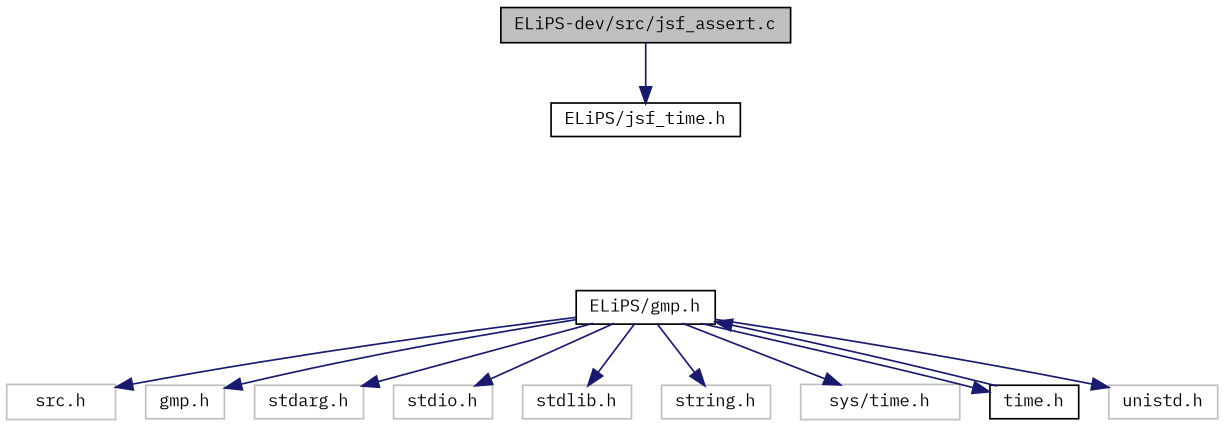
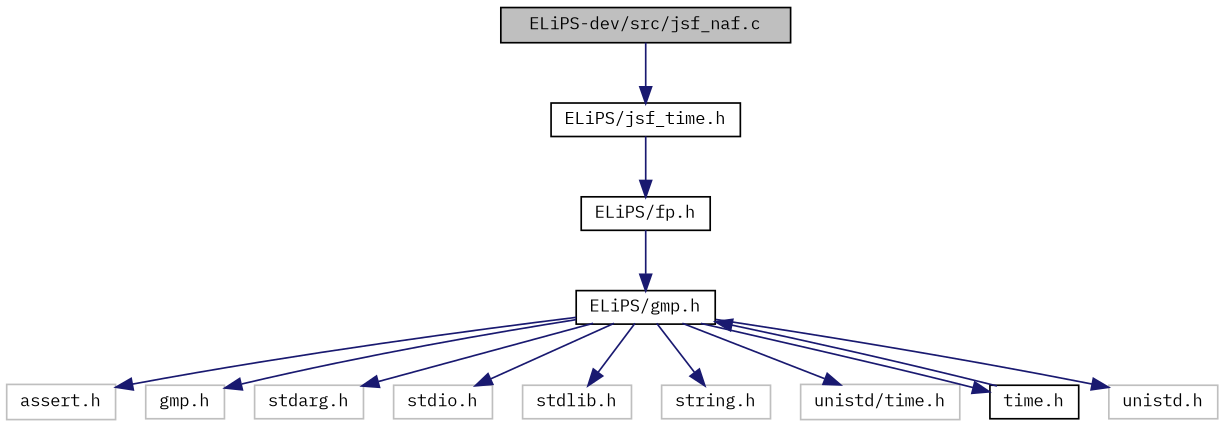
  digraph {
    fontname="IBM Plex Mono"
    node [color=grey75 fillcolor=white fontname="IBM Plex Mono" fontsize=10 shape=record style=filled]
    edge [color=midnightblue fontname="IBM Plex Mono" fontsize=10 labelfontname=Helvetica labelfontsize=10 style=solid]
-   n1 [color=black fillcolor=grey75 fontcolor=black height=0.2 label="ELiPS-dev/src/jsf_assert.c" width=0.4]
+   n1 [color=black fillcolor=grey75 fontcolor=black height=0.2 label="ELiPS-dev/src/jsf_naf.c" width=0.4]
    n2 [color=black height=0.2 label="ELiPS/jsf_time.h" width=0.4]
+   n3 [color=black height=0.2 label="ELiPS/fp.h" width=0.4]
    n4 [color=black height=0.2 label="ELiPS/gmp.h" width=0.4]
-   n5 [height=0.2 label="src.h" width=0.4]
+   n5 [height=0.2 label="assert.h" width=0.4]
    n6 [height=0.2 label="gmp.h" width=0.4]
    n7 [height=0.2 label="stdarg.h" width=0.4]
    n8 [height=0.2 label="stdio.h" width=0.4]
    n9 [height=0.2 label="stdlib.h" width=0.4]
    n10 [height=0.2 label="string.h" width=0.4]
-   n11 [height=0.2 label="sys/time.h" width=0.4]
+   n11 [height=0.2 label="unistd/time.h" width=0.4]
    n12 [color=black height=0.2 label="time.h" width=0.4]
    n13 [height=0.2 label="unistd.h" width=0.4]
    n1 -> n2
+   n2 -> n3
+   n3 -> n4
    n4 -> n5
    n4 -> n6
    n4 -> n7
    n4 -> n8
    n4 -> n9
    n4 -> n10
    n4 -> n11
    n4 -> n12
    n4 -> n13
    n12 -> n4
  }
